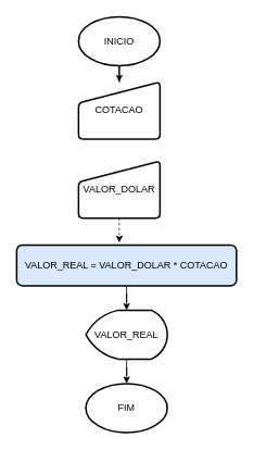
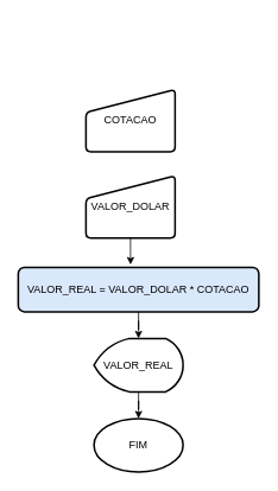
  <mxCell id="0" />
  <mxCell id="1" parent="0" />
- <mxCell id="2" style="edgeStyle=orthogonalEdgeStyle;rounded=0;orthogonalLoop=1;jettySize=auto;html=1;entryX=0.5;entryY=0;entryDx=0;entryDy=0;" edge="1" parent="1" source="3" target="5"><mxGeometry relative="1" as="geometry" /></mxCell>
- <mxCell id="3" value="INICIO" style="strokeWidth=2;html=1;shape=mxgraph.flowchart.start_1;whiteSpace=wrap;" vertex="1" parent="1"><mxGeometry x="96" y="20" width="100" height="60" as="geometry" /></mxCell>
  <mxCell id="4" value="FIM" style="strokeWidth=2;html=1;shape=mxgraph.flowchart.start_1;whiteSpace=wrap;" vertex="1" parent="1"><mxGeometry x="105" y="470" width="100" height="60" as="geometry" /></mxCell>
  <mxCell id="5" value="COTACAO" style="html=1;strokeWidth=2;shape=manualInput;whiteSpace=wrap;rounded=1;size=26;arcSize=11;" vertex="1" parent="1"><mxGeometry x="96" y="100" width="100" height="70" as="geometry" /></mxCell>
  <mxCell id="6" value="VALOR_DOLAR" style="html=1;strokeWidth=2;shape=manualInput;whiteSpace=wrap;rounded=1;size=26;arcSize=11;" vertex="1" parent="1"><mxGeometry x="96" y="197" width="100" height="70" as="geometry" /></mxCell>
  <mxCell id="7" style="edgeStyle=orthogonalEdgeStyle;rounded=0;orthogonalLoop=1;jettySize=auto;html=1;" edge="1" parent="1" source="8" target="10"><mxGeometry relative="1" as="geometry" /></mxCell>
  <mxCell id="8" value="VALOR_REAL = VALOR_DOLAR * COTACAO" style="rounded=1;whiteSpace=wrap;html=1;absoluteArcSize=1;arcSize=14;strokeWidth=2;fillColor=#dae8fc;" vertex="1" parent="1"><mxGeometry x="20" y="300" width="270" height="50" as="geometry" /></mxCell>
  <mxCell id="9" style="edgeStyle=orthogonalEdgeStyle;rounded=0;orthogonalLoop=1;jettySize=auto;html=1;" edge="1" parent="1" source="10" target="4"><mxGeometry relative="1" as="geometry" /></mxCell>
  <mxCell id="10" value="VALOR_REAL" style="strokeWidth=2;html=1;shape=mxgraph.flowchart.display;whiteSpace=wrap;" vertex="1" parent="1"><mxGeometry x="105" y="380" width="100" height="60" as="geometry" /></mxCell>
- <mxCell id="11" style="edgeStyle=orthogonalEdgeStyle;rounded=0;orthogonalLoop=1;jettySize=auto;html=1;entryX=0.467;entryY=-0.06;entryDx=0;entryDy=0;entryPerimeter=0;dashed=1;" edge="1" parent="1" source="6" target="8"><mxGeometry relative="1" as="geometry" /></mxCell>
+ <mxCell id="11" style="edgeStyle=orthogonalEdgeStyle;rounded=0;orthogonalLoop=1;jettySize=auto;html=1;entryX=0.467;entryY=-0.06;entryDx=0;entryDy=0;entryPerimeter=0;" edge="1" parent="1" source="6" target="8"><mxGeometry relative="1" as="geometry" /></mxCell>
